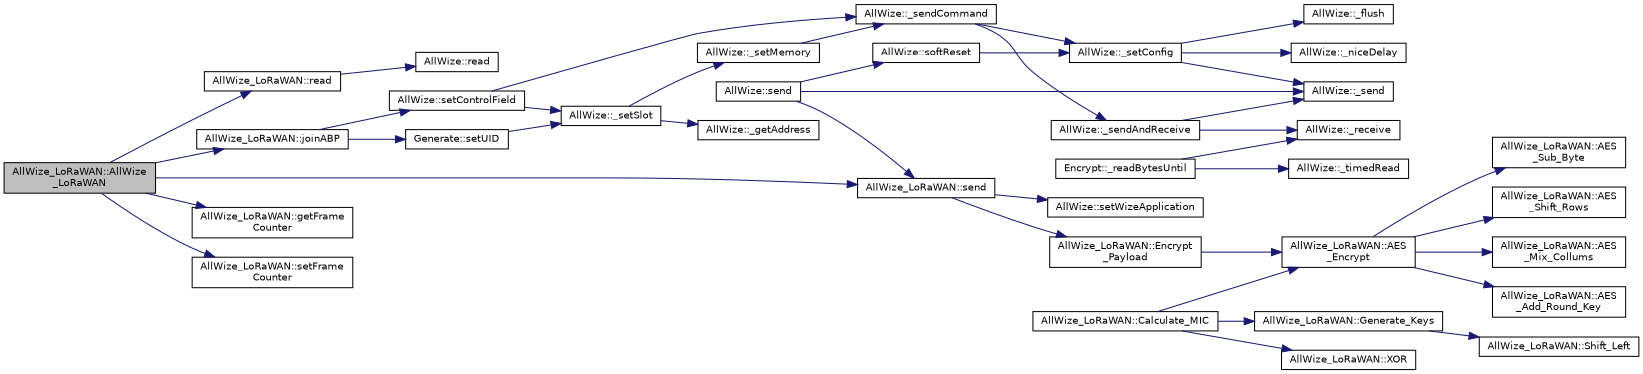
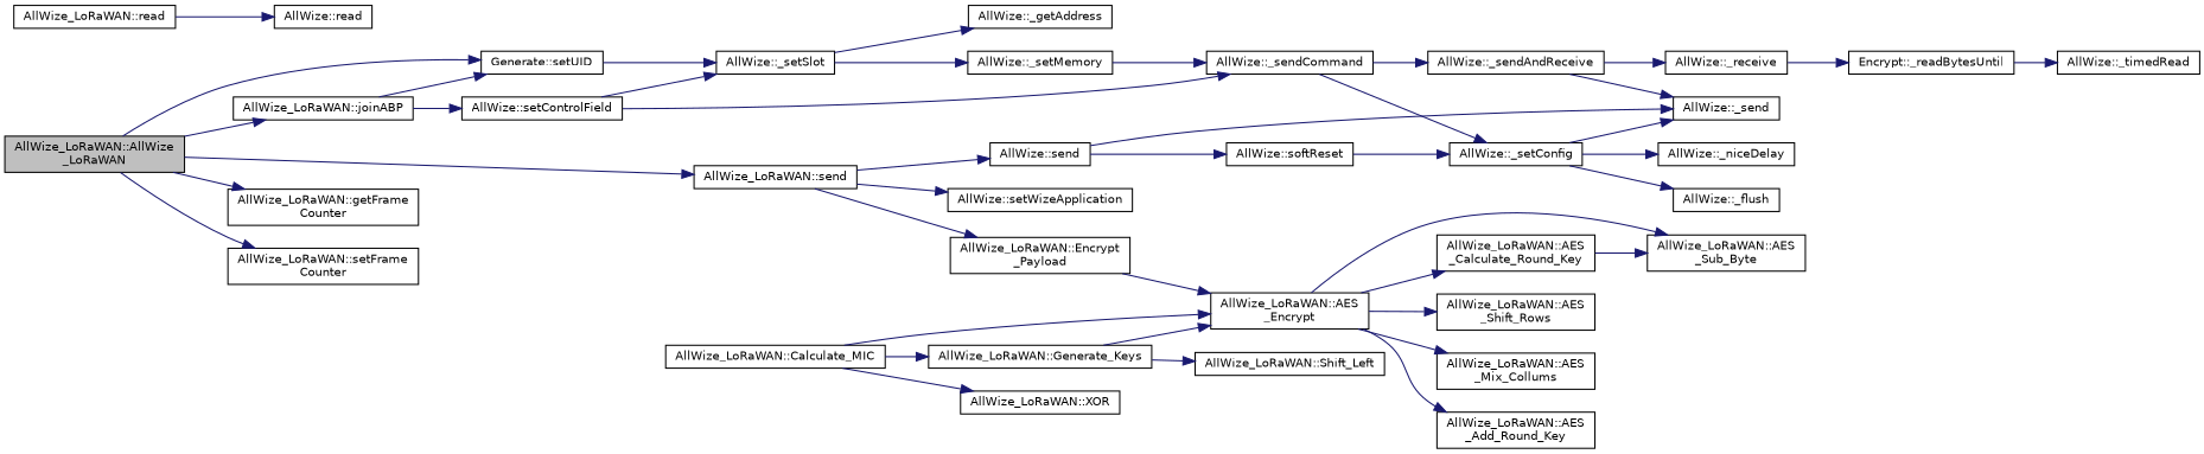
  digraph {
    rankdir=LR
    node [color=black fillcolor=white fontname=Helvetica fontsize=10 shape=record style=filled]
    edge [color=midnightblue fontname=Helvetica fontsize=10 labelfontname=Helvetica labelfontsize=10 style=solid]
    n1 [fillcolor=grey75 fontcolor=black height=0.2 label="AllWize_LoRaWAN::AllWize\l_LoRaWAN" width=0.4]
    n2 [height=0.2 label="AllWize_LoRaWAN::read" width=0.4]
    n3 [height=0.2 label="AllWize_LoRaWAN::joinABP" width=0.4]
    n4 [height=0.2 label="AllWize_LoRaWAN::send" width=0.4]
    n5 [height=0.2 label="AllWize_LoRaWAN::getFrame\lCounter" width=0.4]
    n6 [height=0.2 label="AllWize_LoRaWAN::setFrame\lCounter" width=0.4]
    n7 [height=0.2 label="AllWize::read" width=0.4]
    n8 [height=0.2 label="AllWize::setControlField" width=0.4]
    n9 [height=0.2 label="Generate::setUID" width=0.4]
    n10 [height=0.2 label="AllWize_LoRaWAN::Encrypt\l_Payload" width=0.4]
    n11 [height=0.2 label="AllWize::setWizeApplication" width=0.4]
    n12 [height=0.2 label="AllWize::send" width=0.4]
    n13 [height=0.2 label="AllWize::_setSlot" width=0.4]
    n14 [height=0.2 label="AllWize::_sendCommand" width=0.4]
    n15 [height=0.2 label="AllWize::_getAddress" width=0.4]
    n16 [height=0.2 label="AllWize::_setMemory" width=0.4]
    n17 [height=0.2 label="AllWize::_setConfig" width=0.4]
    n18 [height=0.2 label="AllWize::_sendAndReceive" width=0.4]
    n19 [height=0.2 label="AllWize::_flush" width=0.4]
    n20 [height=0.2 label="AllWize::_send" width=0.4]
    n21 [height=0.2 label="AllWize::_niceDelay" width=0.4]
    n22 [height=0.2 label="AllWize::_receive" width=0.4]
    n23 [height=0.2 label="Encrypt::_readBytesUntil" width=0.4]
    n24 [height=0.2 label="AllWize::_timedRead" width=0.4]
    n25 [height=0.2 label="AllWize_LoRaWAN::AES\l_Encrypt" width=0.4]
    n26 [height=0.2 label="AllWize_LoRaWAN::Calculate_MIC" width=0.4]
    n27 [height=0.2 label="AllWize_LoRaWAN::Generate_Keys" width=0.4]
    n28 [height=0.2 label="AllWize_LoRaWAN::XOR" width=0.4]
    n29 [height=0.2 label="AllWize::softReset" width=0.4]
    n30 [height=0.2 label="AllWize_LoRaWAN::AES\l_Add_Round_Key" width=0.4]
    n31 [height=0.2 label="AllWize_LoRaWAN::AES\l_Sub_Byte" width=0.4]
    n32 [height=0.2 label="AllWize_LoRaWAN::AES\l_Shift_Rows" width=0.4]
    n33 [height=0.2 label="AllWize_LoRaWAN::AES\l_Mix_Collums" width=0.4]
+   n34 [height=0.2 label="AllWize_LoRaWAN::AES\l_Calculate_Round_Key" width=0.4]
    n35 [height=0.2 label="AllWize_LoRaWAN::Shift_Left" width=0.4]
-   n1 -> n2
+   n1 -> n9
    n1 -> n3
    n1 -> n4
    n1 -> n5
    n1 -> n6
    n2 -> n7
    n3 -> n8
    n3 -> n9
    n4 -> n10
    n4 -> n11
-   n12 -> n4
+   n4 -> n12
    n8 -> n13
    n8 -> n14
    n9 -> n13
    n10 -> n25
    n12 -> n20
    n12 -> n29
    n13 -> n15
    n13 -> n16
    n14 -> n17
    n14 -> n18
    n16 -> n14
    n17 -> n19
    n17 -> n20
    n17 -> n21
    n18 -> n20
    n18 -> n22
-   n23 -> n22
+   n22 -> n23
    n23 -> n24
    n25 -> n30
    n25 -> n31
    n25 -> n32
    n25 -> n33
+   n25 -> n34
    n26 -> n25
    n26 -> n27
    n26 -> n28
+   n27 -> n25
    n27 -> n35
    n29 -> n17
+   n34 -> n31
  }
